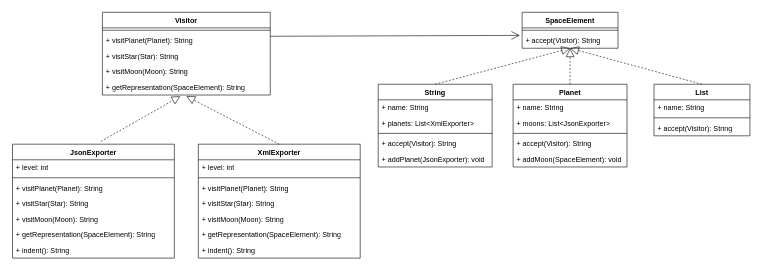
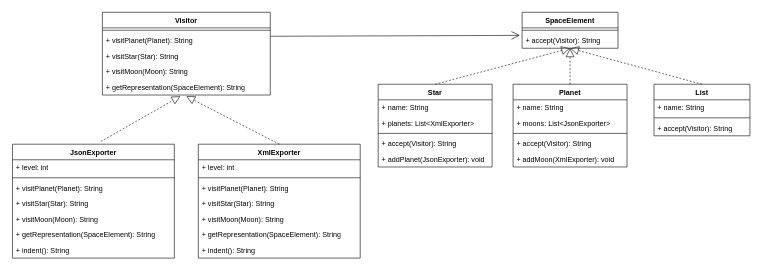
  <mxCell id="0" />
  <mxCell id="1" parent="0" />
  <mxCell id="2" value="Visitor" style="swimlane;fontStyle=1;align=center;verticalAlign=top;childLayout=stackLayout;horizontal=1;startSize=26;horizontalStack=0;resizeParent=1;resizeParentMax=0;resizeLast=0;collapsible=1;marginBottom=0;whiteSpace=wrap;html=1;" vertex="1" parent="1"><mxGeometry x="170" y="20" width="280" height="138" as="geometry" /></mxCell>
  <mxCell id="3" value="" style="line;strokeWidth=1;fillColor=none;align=left;verticalAlign=middle;spacingTop=-1;spacingLeft=3;spacingRight=3;rotatable=0;labelPosition=right;points=[];portConstraint=eastwest;strokeColor=inherit;" vertex="1" parent="2"><mxGeometry y="26" width="280" height="8" as="geometry" /></mxCell>
  <mxCell id="4" value="+ visitPlanet(Planet): String&lt;div&gt;&lt;br&gt;&lt;/div&gt;" style="text;strokeColor=none;fillColor=none;align=left;verticalAlign=top;spacingLeft=4;spacingRight=4;overflow=hidden;rotatable=0;points=[[0,0.5],[1,0.5]];portConstraint=eastwest;whiteSpace=wrap;html=1;" vertex="1" parent="2"><mxGeometry y="34" width="280" height="26" as="geometry" /></mxCell>
  <mxCell id="5" value="+ visitStar(Star): String" style="text;strokeColor=none;fillColor=none;align=left;verticalAlign=top;spacingLeft=4;spacingRight=4;overflow=hidden;rotatable=0;points=[[0,0.5],[1,0.5]];portConstraint=eastwest;whiteSpace=wrap;html=1;" vertex="1" parent="2"><mxGeometry y="60" width="280" height="26" as="geometry" /></mxCell>
  <mxCell id="6" value="+ visitMoon(Moon): String" style="text;strokeColor=none;fillColor=none;align=left;verticalAlign=top;spacingLeft=4;spacingRight=4;overflow=hidden;rotatable=0;points=[[0,0.5],[1,0.5]];portConstraint=eastwest;whiteSpace=wrap;html=1;" vertex="1" parent="2"><mxGeometry y="86" width="280" height="26" as="geometry" /></mxCell>
  <mxCell id="7" value="+ getRepresentation(SpaceElement): String" style="text;strokeColor=none;fillColor=none;align=left;verticalAlign=top;spacingLeft=4;spacingRight=4;overflow=hidden;rotatable=0;points=[[0,0.5],[1,0.5]];portConstraint=eastwest;whiteSpace=wrap;html=1;" vertex="1" parent="2"><mxGeometry y="112" width="280" height="26" as="geometry" /></mxCell>
  <mxCell id="8" value="JsonExporter" style="swimlane;fontStyle=1;align=center;verticalAlign=top;childLayout=stackLayout;horizontal=1;startSize=26;horizontalStack=0;resizeParent=1;resizeParentMax=0;resizeLast=0;collapsible=1;marginBottom=0;whiteSpace=wrap;html=1;" vertex="1" parent="1"><mxGeometry x="20" y="240" width="270" height="190" as="geometry" /></mxCell>
  <mxCell id="9" value="+ level: int" style="text;strokeColor=none;fillColor=none;align=left;verticalAlign=top;spacingLeft=4;spacingRight=4;overflow=hidden;rotatable=0;points=[[0,0.5],[1,0.5]];portConstraint=eastwest;whiteSpace=wrap;html=1;" vertex="1" parent="8"><mxGeometry y="26" width="270" height="26" as="geometry" /></mxCell>
  <mxCell id="10" value="" style="line;strokeWidth=1;fillColor=none;align=left;verticalAlign=middle;spacingTop=-1;spacingLeft=3;spacingRight=3;rotatable=0;labelPosition=right;points=[];portConstraint=eastwest;strokeColor=inherit;" vertex="1" parent="8"><mxGeometry y="52" width="270" height="8" as="geometry" /></mxCell>
  <mxCell id="11" value="+ visitPlanet(Planet): String&lt;div&gt;&lt;br&gt;&lt;/div&gt;" style="text;strokeColor=none;fillColor=none;align=left;verticalAlign=top;spacingLeft=4;spacingRight=4;overflow=hidden;rotatable=0;points=[[0,0.5],[1,0.5]];portConstraint=eastwest;whiteSpace=wrap;html=1;" vertex="1" parent="8"><mxGeometry y="60" width="270" height="26" as="geometry" /></mxCell>
  <mxCell id="12" value="+ visitStar(Star): String" style="text;strokeColor=none;fillColor=none;align=left;verticalAlign=top;spacingLeft=4;spacingRight=4;overflow=hidden;rotatable=0;points=[[0,0.5],[1,0.5]];portConstraint=eastwest;whiteSpace=wrap;html=1;" vertex="1" parent="8"><mxGeometry y="86" width="270" height="26" as="geometry" /></mxCell>
  <mxCell id="13" value="+ visitMoon(Moon): String" style="text;strokeColor=none;fillColor=none;align=left;verticalAlign=top;spacingLeft=4;spacingRight=4;overflow=hidden;rotatable=0;points=[[0,0.5],[1,0.5]];portConstraint=eastwest;whiteSpace=wrap;html=1;" vertex="1" parent="8"><mxGeometry y="112" width="270" height="26" as="geometry" /></mxCell>
  <mxCell id="14" value="+ getRepresentation(SpaceElement): String" style="text;strokeColor=none;fillColor=none;align=left;verticalAlign=top;spacingLeft=4;spacingRight=4;overflow=hidden;rotatable=0;points=[[0,0.5],[1,0.5]];portConstraint=eastwest;whiteSpace=wrap;html=1;" vertex="1" parent="8"><mxGeometry y="138" width="270" height="26" as="geometry" /></mxCell>
  <mxCell id="15" value="+ indent(): String" style="text;strokeColor=none;fillColor=none;align=left;verticalAlign=top;spacingLeft=4;spacingRight=4;overflow=hidden;rotatable=0;points=[[0,0.5],[1,0.5]];portConstraint=eastwest;whiteSpace=wrap;html=1;" vertex="1" parent="8"><mxGeometry y="164" width="270" height="26" as="geometry" /></mxCell>
  <mxCell id="16" value="XmlExporter" style="swimlane;fontStyle=1;align=center;verticalAlign=top;childLayout=stackLayout;horizontal=1;startSize=26;horizontalStack=0;resizeParent=1;resizeParentMax=0;resizeLast=0;collapsible=1;marginBottom=0;whiteSpace=wrap;html=1;" vertex="1" parent="1"><mxGeometry x="330" y="240" width="270" height="190" as="geometry" /></mxCell>
  <mxCell id="17" value="+ level: int" style="text;strokeColor=none;fillColor=none;align=left;verticalAlign=top;spacingLeft=4;spacingRight=4;overflow=hidden;rotatable=0;points=[[0,0.5],[1,0.5]];portConstraint=eastwest;whiteSpace=wrap;html=1;" vertex="1" parent="16"><mxGeometry y="26" width="270" height="26" as="geometry" /></mxCell>
  <mxCell id="18" value="" style="line;strokeWidth=1;fillColor=none;align=left;verticalAlign=middle;spacingTop=-1;spacingLeft=3;spacingRight=3;rotatable=0;labelPosition=right;points=[];portConstraint=eastwest;strokeColor=inherit;" vertex="1" parent="16"><mxGeometry y="52" width="270" height="8" as="geometry" /></mxCell>
  <mxCell id="19" value="+ visitPlanet(Planet): String&lt;div&gt;&lt;br&gt;&lt;/div&gt;" style="text;strokeColor=none;fillColor=none;align=left;verticalAlign=top;spacingLeft=4;spacingRight=4;overflow=hidden;rotatable=0;points=[[0,0.5],[1,0.5]];portConstraint=eastwest;whiteSpace=wrap;html=1;" vertex="1" parent="16"><mxGeometry y="60" width="270" height="26" as="geometry" /></mxCell>
  <mxCell id="20" value="+ visitStar(Star): String" style="text;strokeColor=none;fillColor=none;align=left;verticalAlign=top;spacingLeft=4;spacingRight=4;overflow=hidden;rotatable=0;points=[[0,0.5],[1,0.5]];portConstraint=eastwest;whiteSpace=wrap;html=1;" vertex="1" parent="16"><mxGeometry y="86" width="270" height="26" as="geometry" /></mxCell>
  <mxCell id="21" value="+ visitMoon(Moon): String" style="text;strokeColor=none;fillColor=none;align=left;verticalAlign=top;spacingLeft=4;spacingRight=4;overflow=hidden;rotatable=0;points=[[0,0.5],[1,0.5]];portConstraint=eastwest;whiteSpace=wrap;html=1;" vertex="1" parent="16"><mxGeometry y="112" width="270" height="26" as="geometry" /></mxCell>
  <mxCell id="22" value="+ getRepresentation(SpaceElement): String" style="text;strokeColor=none;fillColor=none;align=left;verticalAlign=top;spacingLeft=4;spacingRight=4;overflow=hidden;rotatable=0;points=[[0,0.5],[1,0.5]];portConstraint=eastwest;whiteSpace=wrap;html=1;" vertex="1" parent="16"><mxGeometry y="138" width="270" height="26" as="geometry" /></mxCell>
  <mxCell id="23" value="+ indent(): String" style="text;strokeColor=none;fillColor=none;align=left;verticalAlign=top;spacingLeft=4;spacingRight=4;overflow=hidden;rotatable=0;points=[[0,0.5],[1,0.5]];portConstraint=eastwest;whiteSpace=wrap;html=1;" vertex="1" parent="16"><mxGeometry y="164" width="270" height="26" as="geometry" /></mxCell>
  <mxCell id="24" value="SpaceElement" style="swimlane;fontStyle=1;align=center;verticalAlign=top;childLayout=stackLayout;horizontal=1;startSize=26;horizontalStack=0;resizeParent=1;resizeParentMax=0;resizeLast=0;collapsible=1;marginBottom=0;whiteSpace=wrap;html=1;" vertex="1" parent="1"><mxGeometry x="870" y="20" width="160" height="60" as="geometry" /></mxCell>
  <mxCell id="25" value="" style="line;strokeWidth=1;fillColor=none;align=left;verticalAlign=middle;spacingTop=-1;spacingLeft=3;spacingRight=3;rotatable=0;labelPosition=right;points=[];portConstraint=eastwest;strokeColor=inherit;" vertex="1" parent="24"><mxGeometry y="26" width="160" height="8" as="geometry" /></mxCell>
  <mxCell id="26" value="+ accept(Visitor): String" style="text;strokeColor=none;fillColor=none;align=left;verticalAlign=top;spacingLeft=4;spacingRight=4;overflow=hidden;rotatable=0;points=[[0,0.5],[1,0.5]];portConstraint=eastwest;whiteSpace=wrap;html=1;" vertex="1" parent="24"><mxGeometry y="34" width="160" height="26" as="geometry" /></mxCell>
  <mxCell id="27" value="" style="endArrow=block;dashed=1;endFill=0;endSize=12;html=1;rounded=0;exitX=0.546;exitY=-0.024;exitDx=0;exitDy=0;exitPerimeter=0;" edge="1" parent="1" source="8"><mxGeometry width="160" relative="1" as="geometry"><mxPoint x="160" y="210" as="sourcePoint" /><mxPoint x="300" y="160" as="targetPoint" /></mxGeometry></mxCell>
  <mxCell id="28" value="" style="endArrow=block;dashed=1;endFill=0;endSize=12;html=1;rounded=0;exitX=0.5;exitY=0;exitDx=0;exitDy=0;" edge="1" parent="1" source="16"><mxGeometry width="160" relative="1" as="geometry"><mxPoint x="520" y="250" as="sourcePoint" /><mxPoint x="310" y="160" as="targetPoint" /></mxGeometry></mxCell>
  <mxCell id="29" value="" style="endArrow=open;endFill=1;endSize=12;html=1;rounded=0;entryX=-0.023;entryY=0.174;entryDx=0;entryDy=0;entryPerimeter=0;" edge="1" parent="1" target="26"><mxGeometry width="160" relative="1" as="geometry"><mxPoint x="450" y="60" as="sourcePoint" /><mxPoint x="610" y="60" as="targetPoint" /></mxGeometry></mxCell>
- <mxCell id="30" value="String" style="swimlane;fontStyle=1;align=center;verticalAlign=top;childLayout=stackLayout;horizontal=1;startSize=26;horizontalStack=0;resizeParent=1;resizeParentMax=0;resizeLast=0;collapsible=1;marginBottom=0;whiteSpace=wrap;html=1;" vertex="1" parent="1"><mxGeometry x="630" y="140" width="190" height="138" as="geometry" /></mxCell>
+ <mxCell id="30" value="Star" style="swimlane;fontStyle=1;align=center;verticalAlign=top;childLayout=stackLayout;horizontal=1;startSize=26;horizontalStack=0;resizeParent=1;resizeParentMax=0;resizeLast=0;collapsible=1;marginBottom=0;whiteSpace=wrap;html=1;" vertex="1" parent="1"><mxGeometry x="630" y="140" width="190" height="138" as="geometry" /></mxCell>
  <mxCell id="31" value="+ name: String" style="text;strokeColor=none;fillColor=none;align=left;verticalAlign=top;spacingLeft=4;spacingRight=4;overflow=hidden;rotatable=0;points=[[0,0.5],[1,0.5]];portConstraint=eastwest;whiteSpace=wrap;html=1;" vertex="1" parent="30"><mxGeometry y="26" width="190" height="26" as="geometry" /></mxCell>
  <mxCell id="32" value="+ planets: List&amp;lt;XmlExporter&amp;gt;" style="text;strokeColor=none;fillColor=none;align=left;verticalAlign=top;spacingLeft=4;spacingRight=4;overflow=hidden;rotatable=0;points=[[0,0.5],[1,0.5]];portConstraint=eastwest;whiteSpace=wrap;html=1;" vertex="1" parent="30"><mxGeometry y="52" width="190" height="26" as="geometry" /></mxCell>
  <mxCell id="33" value="" style="line;strokeWidth=1;fillColor=none;align=left;verticalAlign=middle;spacingTop=-1;spacingLeft=3;spacingRight=3;rotatable=0;labelPosition=right;points=[];portConstraint=eastwest;strokeColor=inherit;" vertex="1" parent="30"><mxGeometry y="78" width="190" height="8" as="geometry" /></mxCell>
  <mxCell id="34" value="+ accept(Visitor): String" style="text;strokeColor=none;fillColor=none;align=left;verticalAlign=top;spacingLeft=4;spacingRight=4;overflow=hidden;rotatable=0;points=[[0,0.5],[1,0.5]];portConstraint=eastwest;whiteSpace=wrap;html=1;" vertex="1" parent="30"><mxGeometry y="86" width="190" height="26" as="geometry" /></mxCell>
  <mxCell id="35" value="+ addPlanet(JsonExporter): void" style="text;strokeColor=none;fillColor=none;align=left;verticalAlign=top;spacingLeft=4;spacingRight=4;overflow=hidden;rotatable=0;points=[[0,0.5],[1,0.5]];portConstraint=eastwest;whiteSpace=wrap;html=1;" vertex="1" parent="30"><mxGeometry y="112" width="190" height="26" as="geometry" /></mxCell>
  <mxCell id="36" value="List" style="swimlane;fontStyle=1;align=center;verticalAlign=top;childLayout=stackLayout;horizontal=1;startSize=26;horizontalStack=0;resizeParent=1;resizeParentMax=0;resizeLast=0;collapsible=1;marginBottom=0;whiteSpace=wrap;html=1;" vertex="1" parent="1"><mxGeometry x="1090" y="140" width="160" height="86" as="geometry" /></mxCell>
  <mxCell id="37" value="+ name: String" style="text;strokeColor=none;fillColor=none;align=left;verticalAlign=top;spacingLeft=4;spacingRight=4;overflow=hidden;rotatable=0;points=[[0,0.5],[1,0.5]];portConstraint=eastwest;whiteSpace=wrap;html=1;" vertex="1" parent="36"><mxGeometry y="26" width="160" height="26" as="geometry" /></mxCell>
  <mxCell id="38" value="" style="line;strokeWidth=1;fillColor=none;align=left;verticalAlign=middle;spacingTop=-1;spacingLeft=3;spacingRight=3;rotatable=0;labelPosition=right;points=[];portConstraint=eastwest;strokeColor=inherit;" vertex="1" parent="36"><mxGeometry y="52" width="160" height="8" as="geometry" /></mxCell>
  <mxCell id="39" value="+ accept(Visitor): String" style="text;strokeColor=none;fillColor=none;align=left;verticalAlign=top;spacingLeft=4;spacingRight=4;overflow=hidden;rotatable=0;points=[[0,0.5],[1,0.5]];portConstraint=eastwest;whiteSpace=wrap;html=1;" vertex="1" parent="36"><mxGeometry y="60" width="160" height="26" as="geometry" /></mxCell>
  <mxCell id="40" value="Planet" style="swimlane;fontStyle=1;align=center;verticalAlign=top;childLayout=stackLayout;horizontal=1;startSize=26;horizontalStack=0;resizeParent=1;resizeParentMax=0;resizeLast=0;collapsible=1;marginBottom=0;whiteSpace=wrap;html=1;" vertex="1" parent="1"><mxGeometry x="855" y="140" width="190" height="138" as="geometry" /></mxCell>
  <mxCell id="41" value="+ name: String" style="text;strokeColor=none;fillColor=none;align=left;verticalAlign=top;spacingLeft=4;spacingRight=4;overflow=hidden;rotatable=0;points=[[0,0.5],[1,0.5]];portConstraint=eastwest;whiteSpace=wrap;html=1;" vertex="1" parent="40"><mxGeometry y="26" width="190" height="26" as="geometry" /></mxCell>
  <mxCell id="42" value="+ moons: List&amp;lt;JsonExporter&amp;gt;" style="text;strokeColor=none;fillColor=none;align=left;verticalAlign=top;spacingLeft=4;spacingRight=4;overflow=hidden;rotatable=0;points=[[0,0.5],[1,0.5]];portConstraint=eastwest;whiteSpace=wrap;html=1;" vertex="1" parent="40"><mxGeometry y="52" width="190" height="26" as="geometry" /></mxCell>
  <mxCell id="43" value="" style="line;strokeWidth=1;fillColor=none;align=left;verticalAlign=middle;spacingTop=-1;spacingLeft=3;spacingRight=3;rotatable=0;labelPosition=right;points=[];portConstraint=eastwest;strokeColor=inherit;" vertex="1" parent="40"><mxGeometry y="78" width="190" height="8" as="geometry" /></mxCell>
  <mxCell id="44" value="+ accept(Visitor): String" style="text;strokeColor=none;fillColor=none;align=left;verticalAlign=top;spacingLeft=4;spacingRight=4;overflow=hidden;rotatable=0;points=[[0,0.5],[1,0.5]];portConstraint=eastwest;whiteSpace=wrap;html=1;" vertex="1" parent="40"><mxGeometry y="86" width="190" height="26" as="geometry" /></mxCell>
- <mxCell id="45" value="+ addMoon(SpaceElement): void" style="text;strokeColor=none;fillColor=none;align=left;verticalAlign=top;spacingLeft=4;spacingRight=4;overflow=hidden;rotatable=0;points=[[0,0.5],[1,0.5]];portConstraint=eastwest;whiteSpace=wrap;html=1;" vertex="1" parent="40"><mxGeometry y="112" width="190" height="26" as="geometry" /></mxCell>
+ <mxCell id="45" value="+ addMoon(XmlExporter): void" style="text;strokeColor=none;fillColor=none;align=left;verticalAlign=top;spacingLeft=4;spacingRight=4;overflow=hidden;rotatable=0;points=[[0,0.5],[1,0.5]];portConstraint=eastwest;whiteSpace=wrap;html=1;" vertex="1" parent="40"><mxGeometry y="112" width="190" height="26" as="geometry" /></mxCell>
  <mxCell id="46" value="" style="endArrow=block;dashed=1;endFill=0;endSize=12;html=1;rounded=0;exitX=0.5;exitY=0;exitDx=0;exitDy=0;" edge="1" parent="1" source="40"><mxGeometry width="160" relative="1" as="geometry"><mxPoint x="740" y="250" as="sourcePoint" /><mxPoint x="950" y="80" as="targetPoint" /></mxGeometry></mxCell>
  <mxCell id="47" value="" style="endArrow=block;dashed=1;endFill=0;endSize=12;html=1;rounded=0;exitX=0.5;exitY=0;exitDx=0;exitDy=0;" edge="1" parent="1" source="30"><mxGeometry width="160" relative="1" as="geometry"><mxPoint x="740" y="250" as="sourcePoint" /><mxPoint x="950" y="80" as="targetPoint" /></mxGeometry></mxCell>
  <mxCell id="48" value="" style="endArrow=block;dashed=1;endFill=0;endSize=12;html=1;rounded=0;exitX=0.5;exitY=0;exitDx=0;exitDy=0;" edge="1" parent="1" source="36"><mxGeometry width="160" relative="1" as="geometry"><mxPoint x="740" y="250" as="sourcePoint" /><mxPoint x="950" y="80" as="targetPoint" /></mxGeometry></mxCell>
